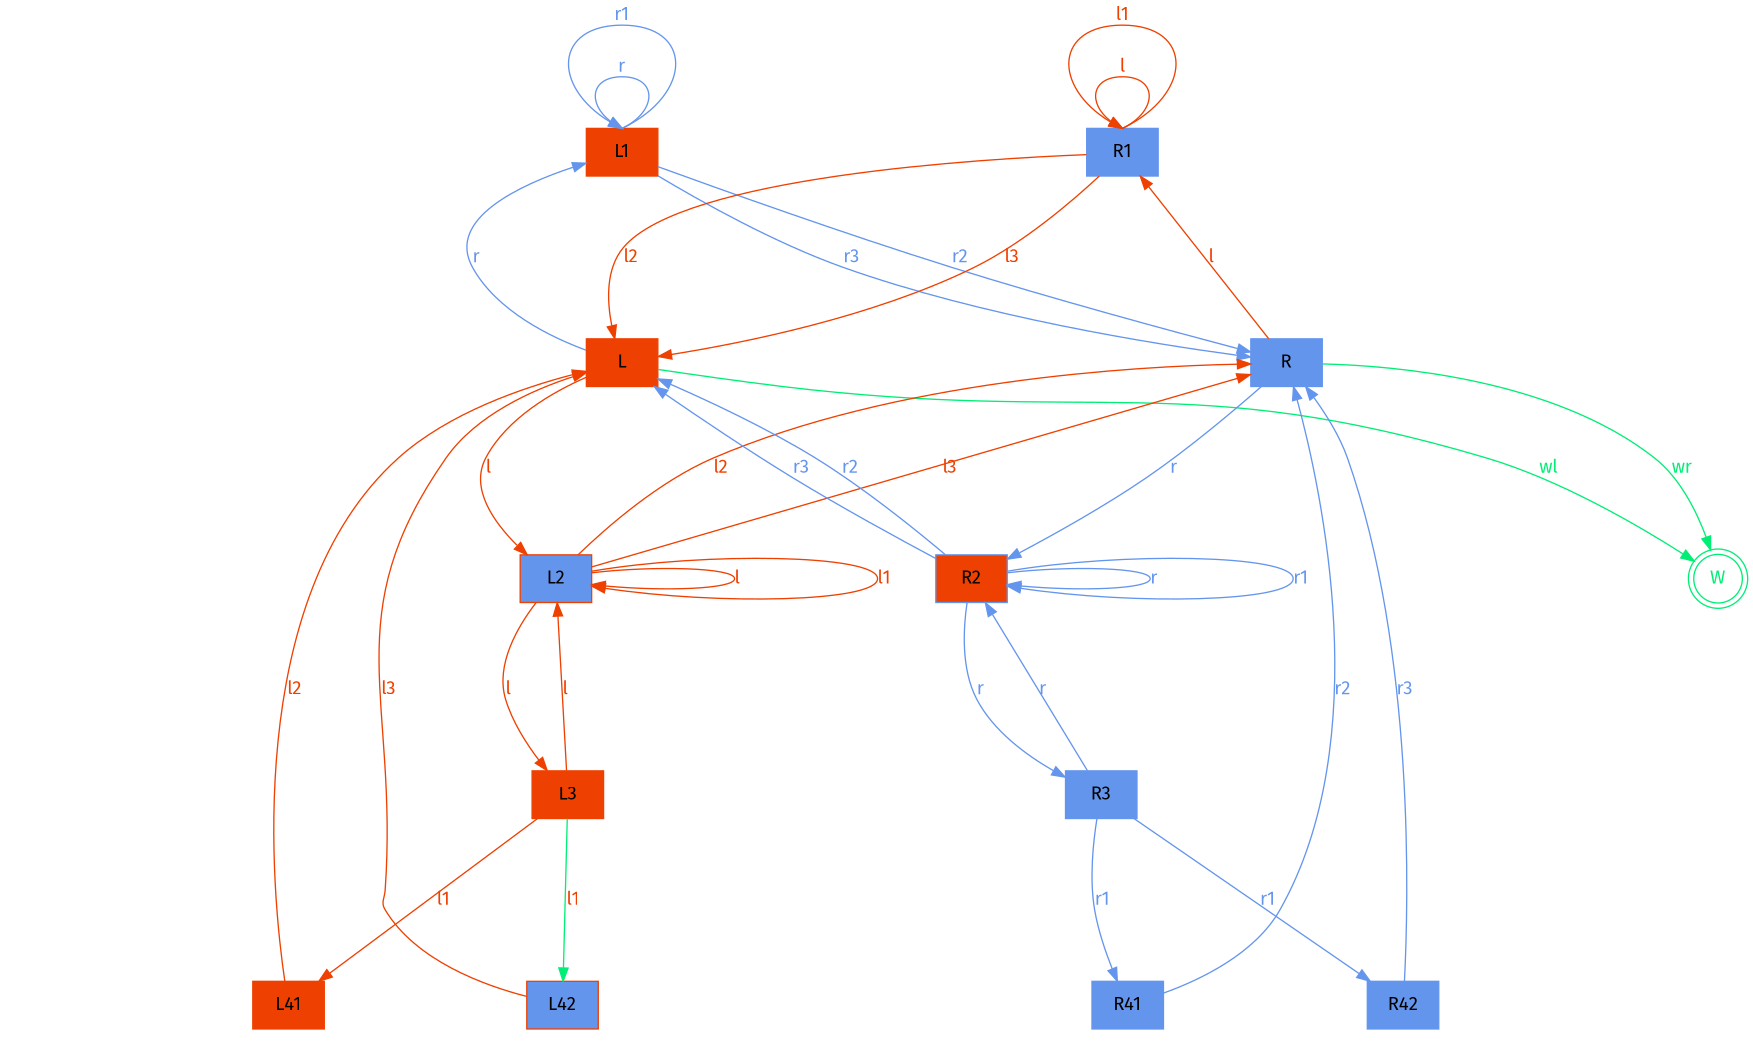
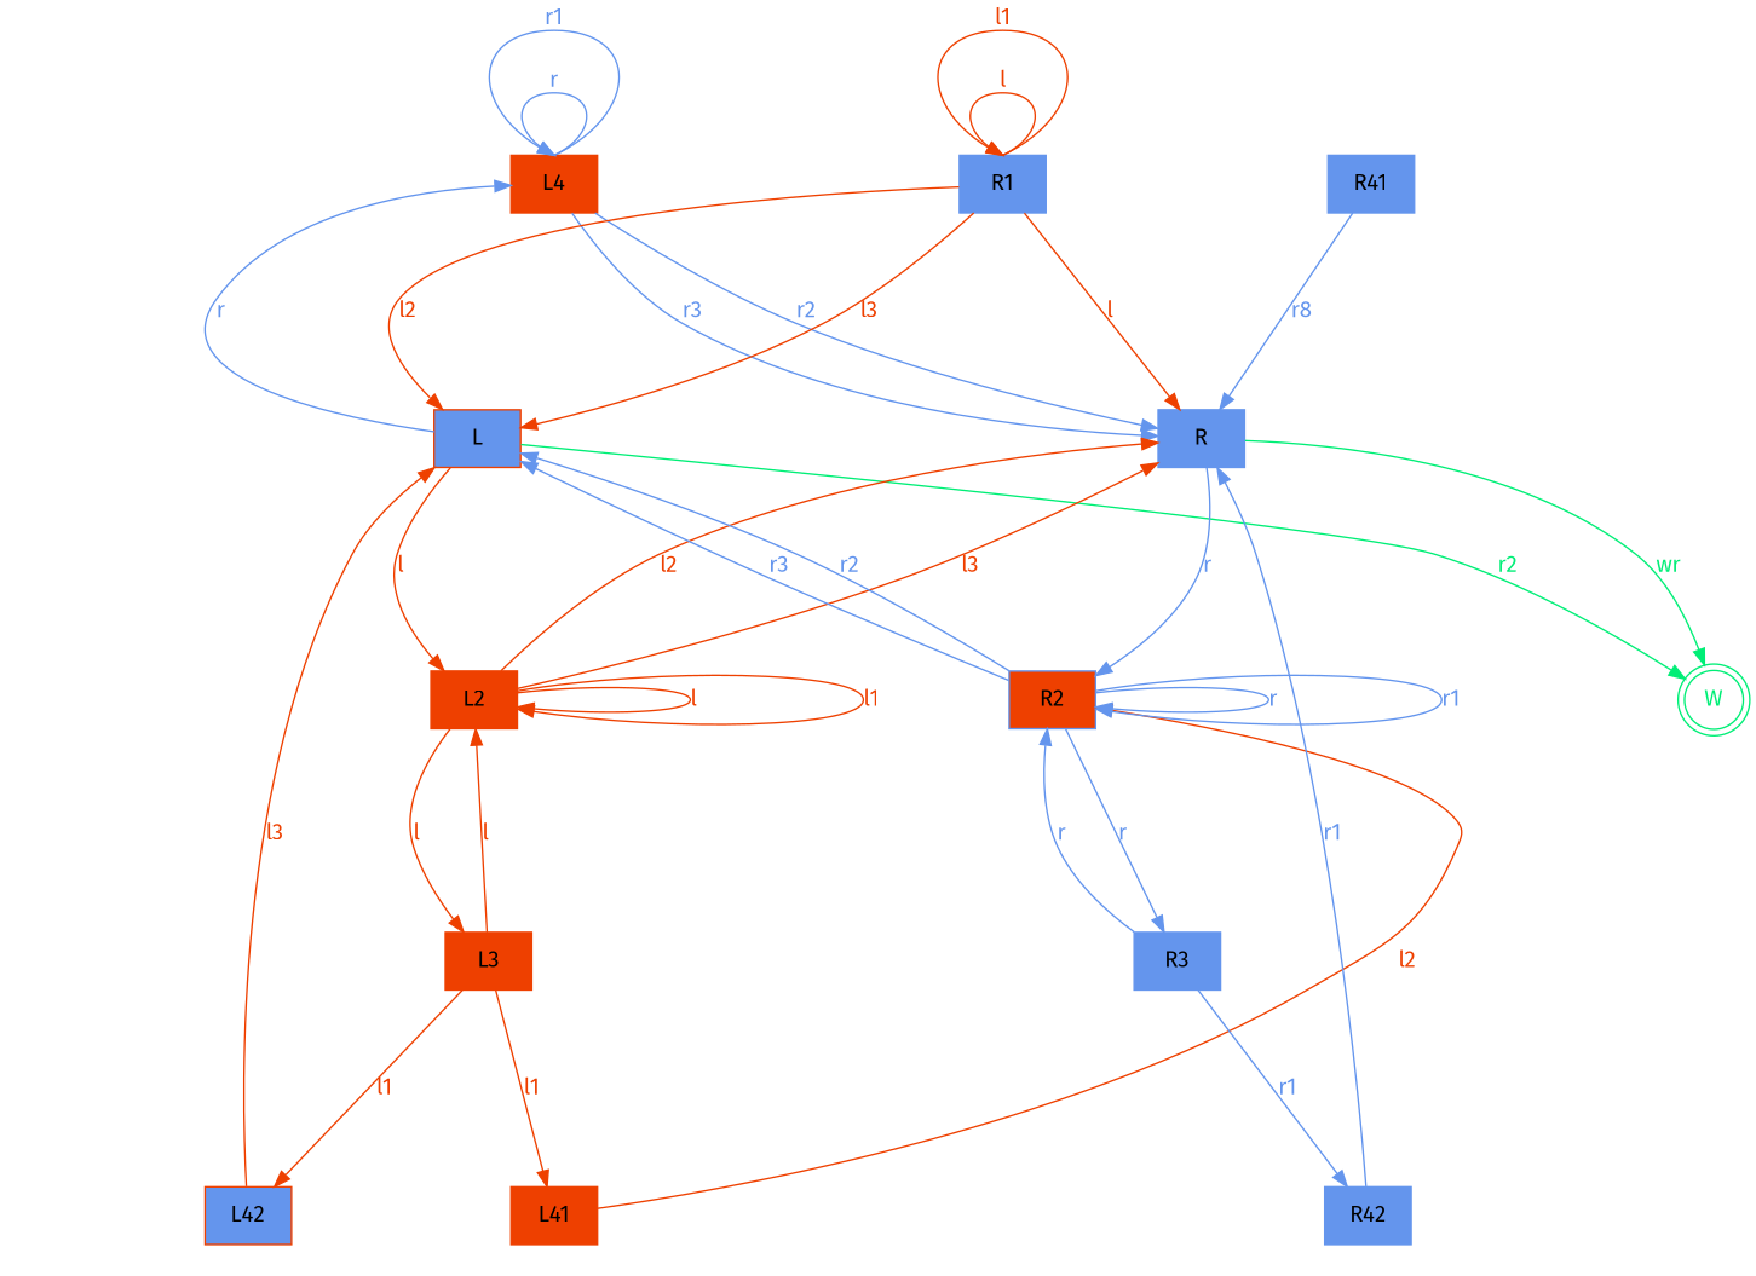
  digraph {
    fontname="Fira Sans"
    nodesep=1.5
    ranksep=1.5
    node [color=orangered2 fontname="Fira Sans" shape=box style=filled]
    edge [color=cornflowerblue fontcolor=cornflowerblue fontname="Fira Sans"]
-   n1 [label=L1]
-   n2 [label=L]
-   n3 [label=L2 fillcolor=cornflowerblue]
+   n1 [label=L4]
+   n2 [label=L fillcolor=cornflowerblue]
+   n3 [label=L2]
    n4 [label=L3]
    n5 [label=L41]
    n6 [fillcolor=cornflowerblue label=L42]
    n7 [color=cornflowerblue label=R1]
    n8 [color=cornflowerblue label=R]
    n9 [color=cornflowerblue fillcolor=orangered2 label=R2]
    n10 [color=cornflowerblue label=R3]
    n11 [color=cornflowerblue label=R41]
    n12 [color=cornflowerblue label=R42]
    n13 [color=springgreen2 fontcolor=springgreen2 label=W shape=doublecircle style=""]
    subgraph cluster_1 {
      style=invis
      n2
      n3
      n4
      n5
      n6
      subgraph sub_2 {
        rank=min
        style=invis
        n1
      }
    }
    subgraph cluster_3 {
      style=invis
      n8
      n9
      n10
      n11
      n12
      subgraph sub_4 {
        rank=min
        style=invis
        n7
      }
    }
    n1 -> n1 [headport=n label=r tailport=n]
    n1 -> n1 [headport=n label=r1 tailport=n]
    n1 -> n8 [label=r2]
    n1 -> n8 [label=r3]
    n2 -> n1 [label=r]
    n2 -> n3 [color=orangered2 fontcolor=orangered2 label=l]
-   n2 -> n13 [color=springgreen2 fontcolor=springgreen2 label=wl]
+   n2 -> n13 [color=springgreen2 fontcolor=springgreen2 label=r2]
    n3 -> n3 [color=orangered2 fontcolor=orangered2 label=l]
    n3 -> n3 [color=orangered2 fontcolor=orangered2 label=l1]
    n3 -> n4 [color=orangered2 fontcolor=orangered2 label=l]
    n3 -> n8 [color=orangered2 fontcolor=orangered2 label=l2]
    n3 -> n8 [color=orangered2 fontcolor=orangered2 label=l3]
    n4 -> n3 [color=orangered2 fontcolor=orangered2 label=l]
    n4 -> n5 [color=orangered2 fontcolor=orangered2 label=l1]
-   n4 -> n6 [color=springgreen2 fontcolor=orangered2 label=l1]
-   n5 -> n2 [color=orangered2 fontcolor=orangered2 label=l2]
+   n4 -> n6 [color=orangered2 fontcolor=orangered2 label=l1]
+   n5 -> n9 [color=orangered2 fontcolor=orangered2 label=l2]
    n6 -> n2 [color=orangered2 fontcolor=orangered2 label=l3]
    n7 -> n2 [color=orangered2 fontcolor=orangered2 label=l2]
    n7 -> n2 [color=orangered2 fontcolor=orangered2 label=l3]
    n7 -> n7 [color=orangered2 fontcolor=orangered2 headport=n label=l tailport=n]
    n7 -> n7 [color=orangered2 fontcolor=orangered2 headport=n label=l1 tailport=n]
-   n8 -> n7 [color=orangered2 fontcolor=orangered2 label=l]
+   n7 -> n8 [color=orangered2 fontcolor=orangered2 label=l]
    n8 -> n9 [label=r]
    n8 -> n13 [color=springgreen2 fontcolor=springgreen2 label=wr]
    n9 -> n2 [label=r2]
    n9 -> n2 [label=r3]
    n9 -> n9 [label=r]
    n9 -> n9 [label=r1]
    n9 -> n10 [label=r]
    n10 -> n9 [label=r]
-   n10 -> n11 [label=r1]
    n10 -> n12 [label=r1]
-   n11 -> n8 [label=r2]
-   n12 -> n8 [label=r3]
+   n11 -> n8 [label=r8]
+   n12 -> n8 [label=r1]
  }
